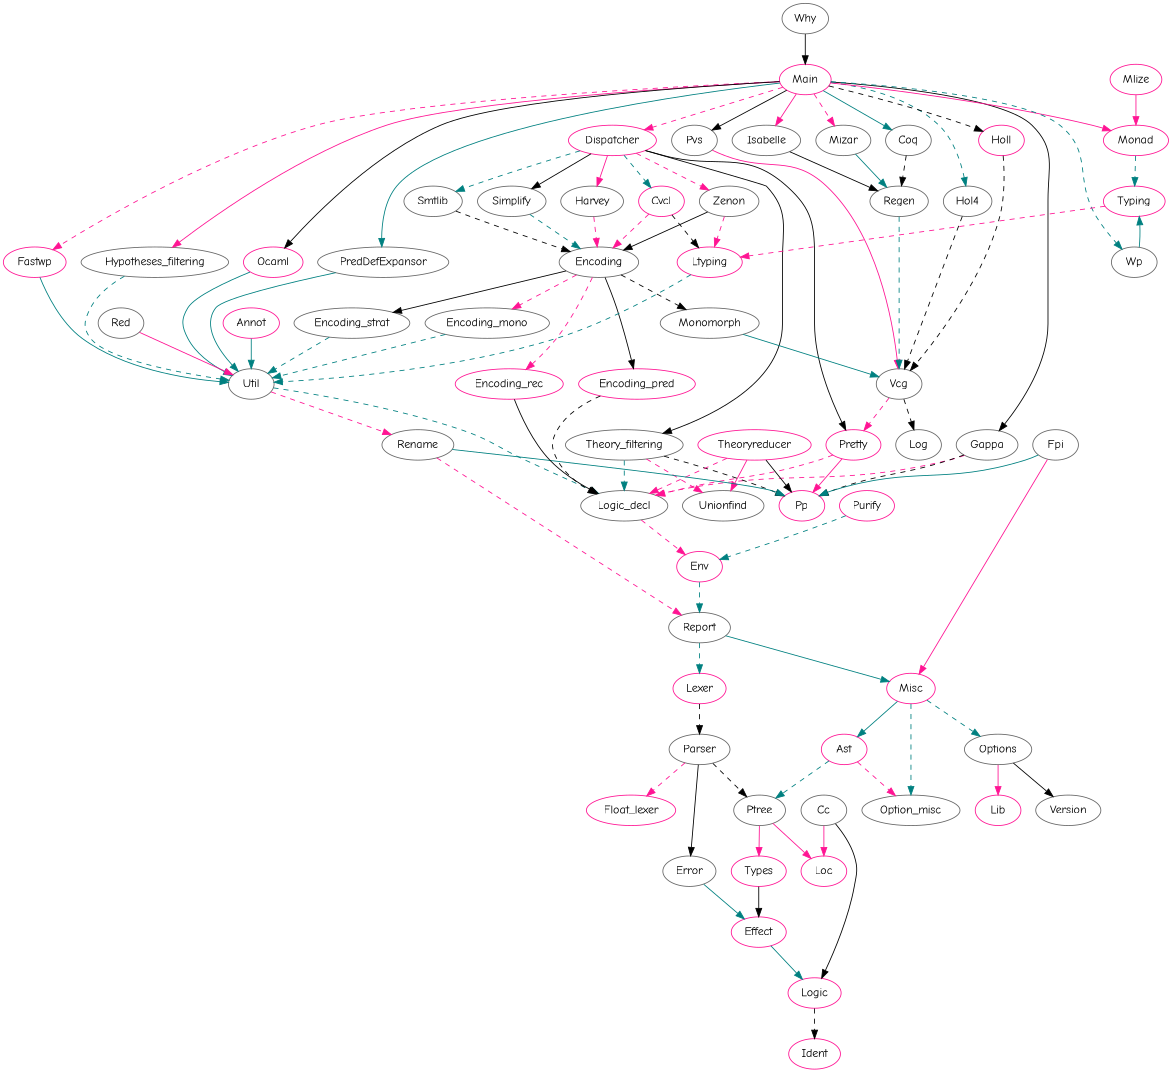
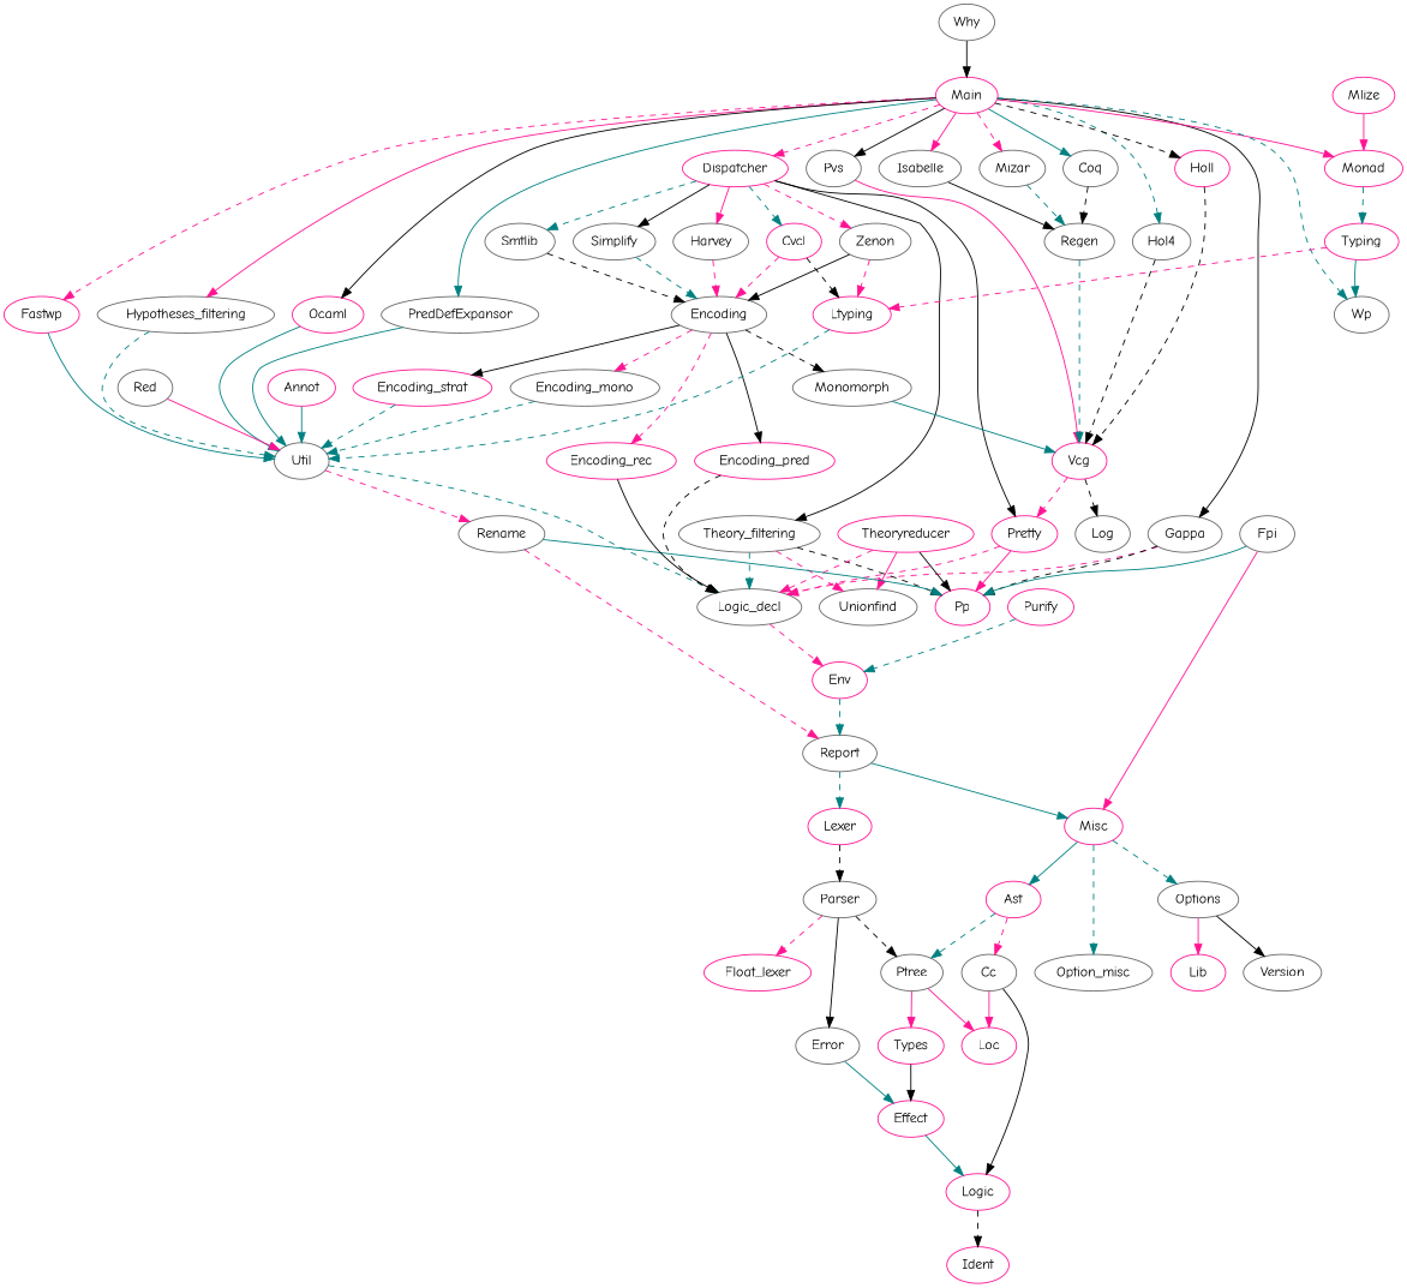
  digraph {
    fontname="Comic Neue"
    rankdir=TB
    node [color=gray40 fontname="Comic Neue"]
    edge [color=teal fontname="Comic Neue" style=dashed]
    Main [color=deeppink]
    Why
    Coq
    Dispatcher [color=deeppink]
    Fastwp [color=deeppink]
    Gappa
    Hol4
    Holl [color=deeppink]
    Hypotheses_filtering
    Isabelle
    Mizar
    Monad [color=deeppink]
    Ocaml [color=deeppink]
    PredDefExpansor
    Pvs
    Wp
    Regen
    Theory_filtering
    Zenon
    Smtlib
    Simplify
    Pretty [color=deeppink]
    Harvey
    Cvcl [color=deeppink]
    Util
    Logic_decl
    Pp [color=deeppink]
-   Vcg
+   Vcg [color=deeppink]
    Typing [color=deeppink]
    Theoryreducer [color=deeppink]
    Unionfind
    Env [color=deeppink]
    Report
    Lib [color=deeppink]
    Options
    Version
    Encoding
    Ltyping [color=deeppink]
    Rename
    Log
    Encoding_mono
    Monomorph
-   Encoding_strat
+   Encoding_strat [color=deeppink]
    Encoding_rec [color=deeppink]
    Encoding_pred [color=deeppink]
    Lexer [color=deeppink]
    Misc [color=deeppink]
    Types [color=deeppink]
    Effect [color=deeppink]
    Logic [color=deeppink]
    Ident [color=deeppink]
    Parser
    Ast [color=deeppink]
    Option_misc
    Ptree
    Error
    Float_lexer [color=deeppink]
    Cc
    Red
    Purify [color=deeppink]
    Loc [color=deeppink]
    Mlize [color=deeppink]
    Fpi
    Annot [color=deeppink]
    Main -> Coq [style=solid]
    Main -> Dispatcher [color=deeppink]
    Main -> Fastwp [color=deeppink]
    Main -> Gappa [color=black style=solid]
    Main -> Hol4
    Main -> Holl [color=black]
    Main -> Hypotheses_filtering [color=deeppink style=solid]
    Main -> Isabelle [color=deeppink style=solid]
    Main -> Mizar [color=deeppink]
    Main -> Monad [color=deeppink style=solid]
    Main -> Ocaml [color=black style=solid]
    Main -> PredDefExpansor [style=solid]
    Main -> Pvs [color=black style=solid]
    Main -> Wp
    Why -> Main [color=black style=solid]
    Coq -> Regen [color=black]
    Dispatcher -> Theory_filtering [color=black style=solid]
    Dispatcher -> Zenon [color=deeppink]
    Dispatcher -> Smtlib
    Dispatcher -> Simplify [color=black style=solid]
    Dispatcher -> Pretty [color=black style=solid]
    Dispatcher -> Harvey [color=deeppink style=solid]
    Dispatcher -> Cvcl
    Fastwp -> Util [style=solid]
    Gappa -> Logic_decl [color=deeppink]
    Gappa -> Pp [color=black]
    Hol4 -> Vcg [color=black]
    Holl -> Vcg [color=black]
    Hypotheses_filtering -> Util
    Isabelle -> Regen [color=black style=solid]
-   Mizar -> Regen [style=solid]
+   Mizar -> Regen
    Monad -> Typing
    Ocaml -> Util [style=solid]
    PredDefExpansor -> Util [style=solid]
    Pvs -> Vcg [color=deeppink style=solid]
-   Wp -> Typing [style=solid]
+   Typing -> Wp [style=solid]
    Regen -> Vcg
    Theory_filtering -> Logic_decl
    Theory_filtering -> Pp [color=black]
    Theory_filtering -> Unionfind [color=deeppink]
    Zenon -> Encoding [color=black style=solid]
    Zenon -> Ltyping [color=deeppink]
    Smtlib -> Encoding [color=black]
    Simplify -> Encoding
    Pretty -> Logic_decl [color=deeppink]
    Pretty -> Pp [color=deeppink style=solid]
    Harvey -> Encoding [color=deeppink]
    Cvcl -> Encoding [color=deeppink]
    Cvcl -> Ltyping [color=black]
    Util -> Logic_decl
    Util -> Rename [color=deeppink]
    Logic_decl -> Env [color=deeppink]
    Vcg -> Pretty [color=deeppink]
    Vcg -> Log [color=black]
    Typing -> Ltyping [color=deeppink]
    Theoryreducer -> Logic_decl [color=deeppink]
    Theoryreducer -> Pp [color=black style=solid]
    Theoryreducer -> Unionfind [color=deeppink style=solid]
    Env -> Report
    Report -> Lexer
    Report -> Misc [style=solid]
    Options -> Lib [color=deeppink style=solid]
    Options -> Version [color=black style=solid]
    Encoding -> Encoding_mono [color=deeppink]
    Encoding -> Monomorph [color=black]
    Encoding -> Encoding_strat [color=black style=solid]
    Encoding -> Encoding_rec [color=deeppink]
    Encoding -> Encoding_pred [color=black style=solid]
    Ltyping -> Util
    Rename -> Pp [style=solid]
    Rename -> Report [color=deeppink]
    Encoding_mono -> Util
    Monomorph -> Vcg [style=solid]
    Encoding_strat -> Util
    Encoding_rec -> Logic_decl [color=black style=solid]
    Encoding_pred -> Logic_decl [color=black]
    Lexer -> Parser [color=black]
    Misc -> Options
    Misc -> Ast [style=solid]
    Misc -> Option_misc
    Types -> Effect [color=black style=solid]
    Effect -> Logic [style=solid]
    Logic -> Ident [color=black]
    Parser -> Ptree [color=black]
    Parser -> Error [color=black style=solid]
    Parser -> Float_lexer [color=deeppink]
    Ast -> Ptree
-   Ast -> Option_misc [color=deeppink]
+   Ast -> Cc [color=deeppink]
    Ptree -> Types [color=deeppink style=solid]
    Ptree -> Loc [color=deeppink style=solid]
    Error -> Effect [style=solid]
    Cc -> Logic [color=black style=solid]
    Cc -> Loc [color=deeppink style=solid]
    Red -> Util [color=deeppink style=solid]
    Purify -> Env
    Mlize -> Monad [color=deeppink style=solid]
    Fpi -> Pp [style=solid]
    Fpi -> Misc [color=deeppink style=solid]
    Annot -> Util [style=solid]
  }
